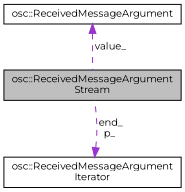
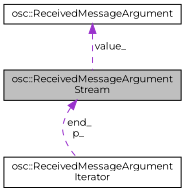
  digraph {
    fontname=Montserrat
    node [color=black fillcolor=white fontname=Montserrat fontsize=10 shape=record style=filled]
    edge [color=darkorchid3 dir=back fontname=Montserrat fontsize=10 labelfontname=Helvetica labelfontsize=10 style=dashed]
    n1 [fillcolor=grey75 fontcolor=black height=0.2 label="osc::ReceivedMessageArgument\lStream" width=0.4]
    n2 [height=0.2 label="osc::ReceivedMessageArgument\lIterator" width=0.4]
    n3 [height=0.2 label="osc::ReceivedMessageArgument" width=0.4]
-   n2 -> n1 [label=" end_\np_"]
+   n1 -> n2 [label=" end_\np_"]
    n3 -> n1 [label=" value_"]
  }
